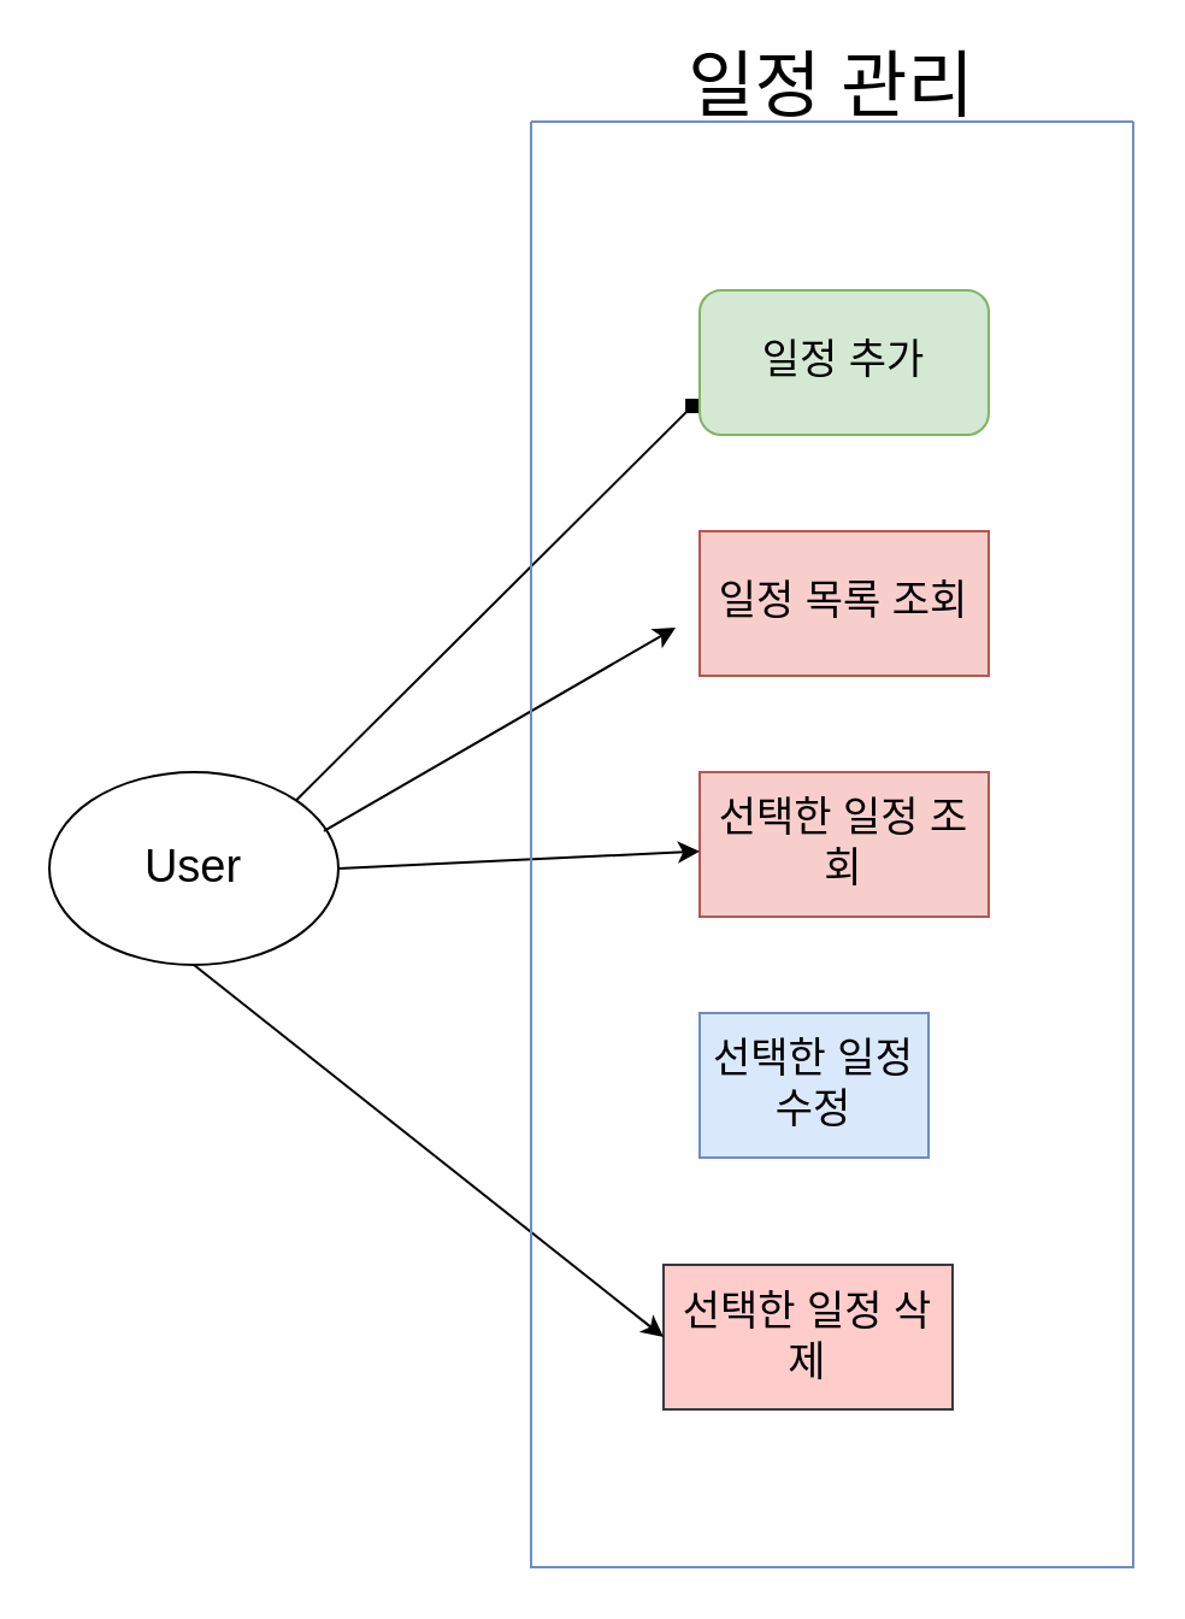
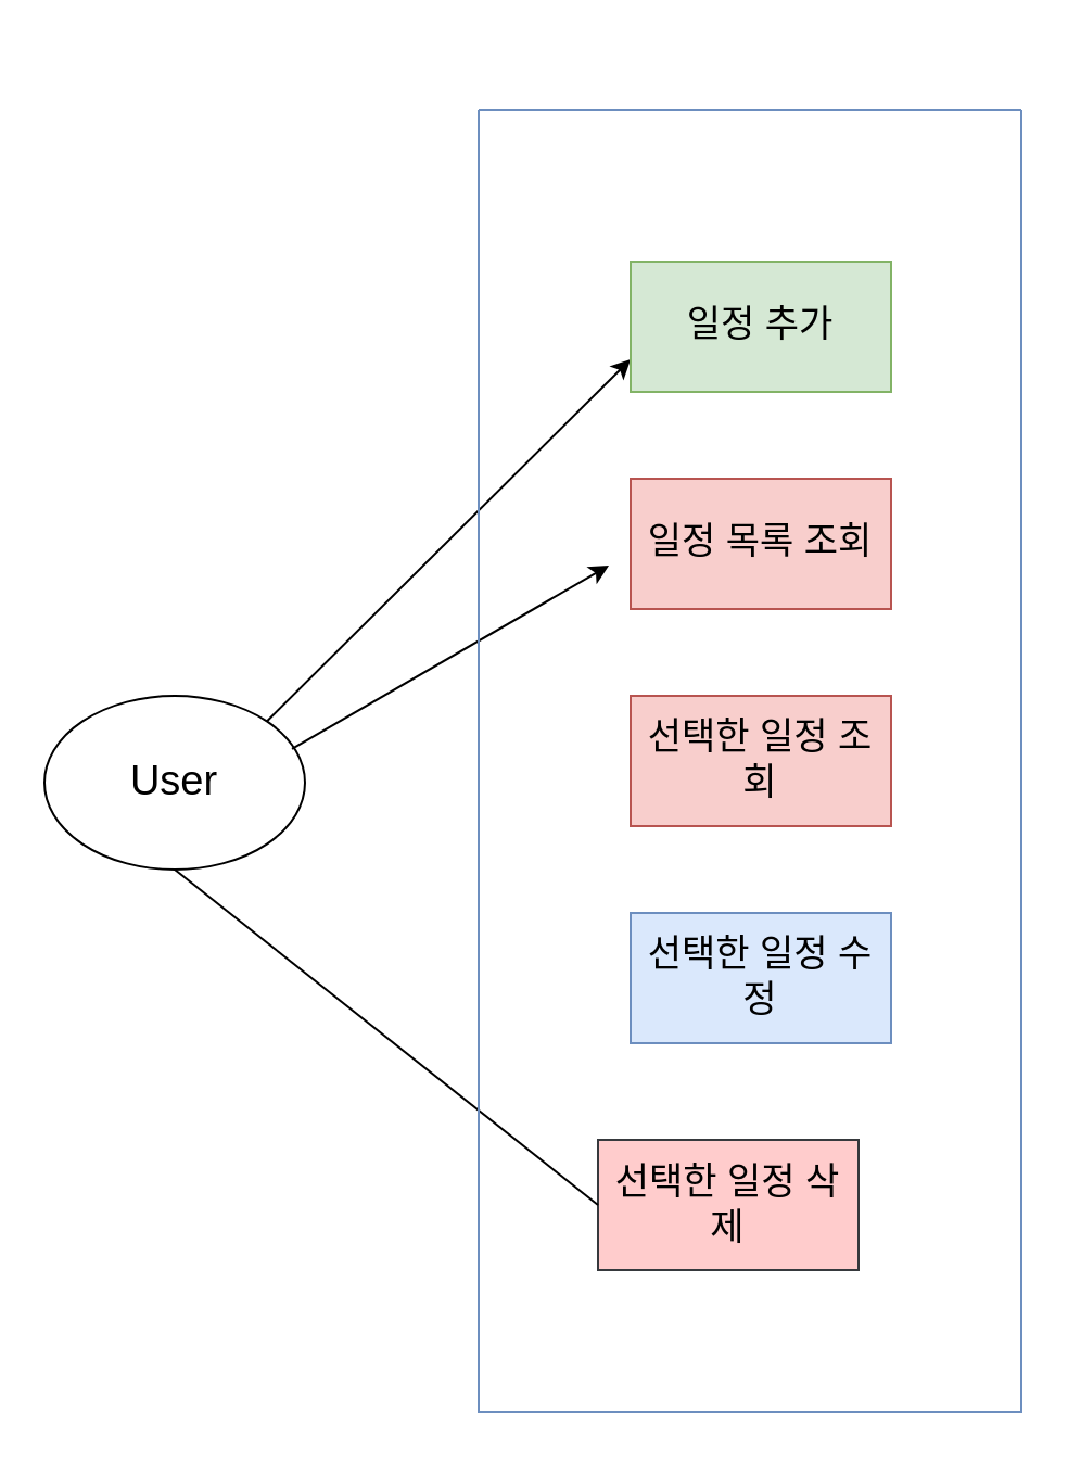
  <mxCell id="0" />
  <mxCell id="1" parent="0" />
  <mxCell id="2" value="&lt;font style=&quot;font-size: 19px;&quot;&gt;User&lt;/font&gt;" style="ellipse;whiteSpace=wrap;html=1;" parent="1" vertex="1"><mxGeometry x="20" y="320" width="120" height="80" as="geometry" /></mxCell>
- <mxCell id="3" value="" style="endArrow=diamond;html=1;rounded=0;entryX=0;entryY=0.75;entryDx=0;entryDy=0;exitX=1;exitY=0;exitDx=0;exitDy=0;" edge="1" parent="1" source="2" target="4"><mxGeometry width="50" height="50" relative="1" as="geometry"><mxPoint x="120" y="300" as="sourcePoint" /><mxPoint x="170" y="250" as="targetPoint" /></mxGeometry></mxCell>
- <mxCell id="4" value="&lt;font style=&quot;font-size: 17px;&quot;&gt;일정 추가&lt;/font&gt;" style="whiteSpace=wrap;html=1;fillColor=#d5e8d4;strokeColor=#82b366;rounded=1;" vertex="1" parent="1"><mxGeometry x="290" y="120" width="120" height="60" as="geometry" /></mxCell>
+ <mxCell id="3" value="" style="endArrow=classic;html=1;rounded=0;entryX=0;entryY=0.75;entryDx=0;entryDy=0;exitX=1;exitY=0;exitDx=0;exitDy=0;" edge="1" parent="1" source="2" target="4"><mxGeometry width="50" height="50" relative="1" as="geometry"><mxPoint x="120" y="300" as="sourcePoint" /><mxPoint x="170" y="250" as="targetPoint" /></mxGeometry></mxCell>
+ <mxCell id="4" value="&lt;font style=&quot;font-size: 17px;&quot;&gt;일정 추가&lt;/font&gt;" style="rounded=0;whiteSpace=wrap;html=1;fillColor=#d5e8d4;strokeColor=#82b366;" vertex="1" parent="1"><mxGeometry x="290" y="120" width="120" height="60" as="geometry" /></mxCell>
  <mxCell id="5" value="&lt;span style=&quot;font-size: 17px;&quot;&gt;일정 목록 조회&lt;/span&gt;" style="rounded=0;whiteSpace=wrap;html=1;fillColor=#f8cecc;strokeColor=#b85450;" vertex="1" parent="1"><mxGeometry x="290" y="220" width="120" height="60" as="geometry" /></mxCell>
  <mxCell id="6" value="&lt;font style=&quot;font-size: 17px;&quot;&gt;선택한 일정 조회&lt;/font&gt;" style="rounded=0;whiteSpace=wrap;html=1;fillColor=#f8cecc;strokeColor=#b85450;" vertex="1" parent="1"><mxGeometry x="290" y="320" width="120" height="60" as="geometry" /></mxCell>
- <mxCell id="7" value="&lt;span style=&quot;font-size: 17px;&quot;&gt;선택한 일정 수정&lt;/span&gt;" style="rounded=0;whiteSpace=wrap;html=1;fillColor=#dae8fc;strokeColor=#6c8ebf;" vertex="1" parent="1"><mxGeometry x="290" y="420" width="95" height="60" as="geometry" /></mxCell>
+ <mxCell id="7" value="&lt;span style=&quot;font-size: 17px;&quot;&gt;선택한 일정 수정&lt;/span&gt;" style="rounded=0;whiteSpace=wrap;html=1;fillColor=#dae8fc;strokeColor=#6c8ebf;" vertex="1" parent="1"><mxGeometry x="290" y="420" width="120" height="60" as="geometry" /></mxCell>
  <mxCell id="8" value="&lt;font style=&quot;font-size: 17px;&quot;&gt;선택한 일정 삭제&lt;/font&gt;" style="rounded=0;whiteSpace=wrap;html=1;fillColor=#ffcccc;strokeColor=#36393d;" vertex="1" parent="1"><mxGeometry x="275" y="524.5" width="120" height="60" as="geometry" /></mxCell>
  <mxCell id="9" value="" style="endArrow=classic;html=1;rounded=0;exitX=0.95;exitY=0.306;exitDx=0;exitDy=0;exitPerimeter=0;" edge="1" parent="1" source="2"><mxGeometry width="50" height="50" relative="1" as="geometry"><mxPoint x="140" y="342" as="sourcePoint" /><mxPoint x="280" y="260" as="targetPoint" /></mxGeometry></mxCell>
- <mxCell id="10" value="" style="endArrow=classic;html=1;rounded=0;exitX=1;exitY=0.5;exitDx=0;exitDy=0;" edge="1" parent="1" source="2" target="6"><mxGeometry width="50" height="50" relative="1" as="geometry"><mxPoint x="330" y="370" as="sourcePoint" /><mxPoint x="380" y="320" as="targetPoint" /></mxGeometry></mxCell>
- <mxCell id="11" value="" style="endArrow=classic;html=1;rounded=0;exitX=0.5;exitY=1;exitDx=0;exitDy=0;entryX=0;entryY=0.5;entryDx=0;entryDy=0;" edge="1" parent="1" source="2" target="8"><mxGeometry width="50" height="50" relative="1" as="geometry"><mxPoint x="330" y="370" as="sourcePoint" /><mxPoint x="380" y="320" as="targetPoint" /></mxGeometry></mxCell>
+ <mxCell id="11" value="" style="endArrow=none;html=1;rounded=0;exitX=0.5;exitY=1;exitDx=0;exitDy=0;entryX=0;entryY=0.5;entryDx=0;entryDy=0;" edge="1" parent="1" source="2" target="8"><mxGeometry width="50" height="50" relative="1" as="geometry"><mxPoint x="330" y="370" as="sourcePoint" /><mxPoint x="380" y="320" as="targetPoint" /></mxGeometry></mxCell>
  <mxCell id="12" value="" style="swimlane;startSize=0;fillColor=#dae8fc;strokeColor=#6c8ebf;" vertex="1" parent="1"><mxGeometry x="220" y="50" width="250" height="600" as="geometry" /></mxCell>
- <mxCell id="13" value="&lt;font style=&quot;font-size: 30px;&quot;&gt;일정 관리&lt;/font&gt;" style="text;html=1;align=center;verticalAlign=middle;whiteSpace=wrap;rounded=0;" vertex="1" parent="1"><mxGeometry x="270" y="20" width="150" height="30" as="geometry" /></mxCell>
